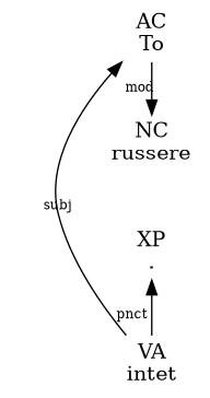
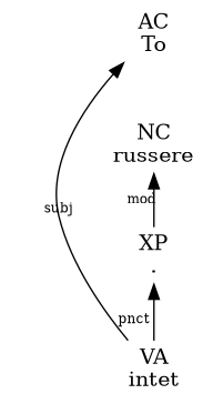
  digraph {
    ordering=out
    rankdir=LR
    node [shape=none]
    edge [constraint=false fontsize=9]
    n1 [label="AC\nTo"]
    n2 [label="NC\nrussere"]
    n3 [label="VA\nintet"]
    n4 [label="XP\n."]
    subgraph sub_1 {
      rank=same
      n1
      n2
      n3
      n4
    }
-   n1 -> n2 [label=mod]
+   n4 -> n2 [label=mod]
    n3 -> n1 [label="\nsubj"]
    n3 -> n4 [label="\npnct"]
  }
